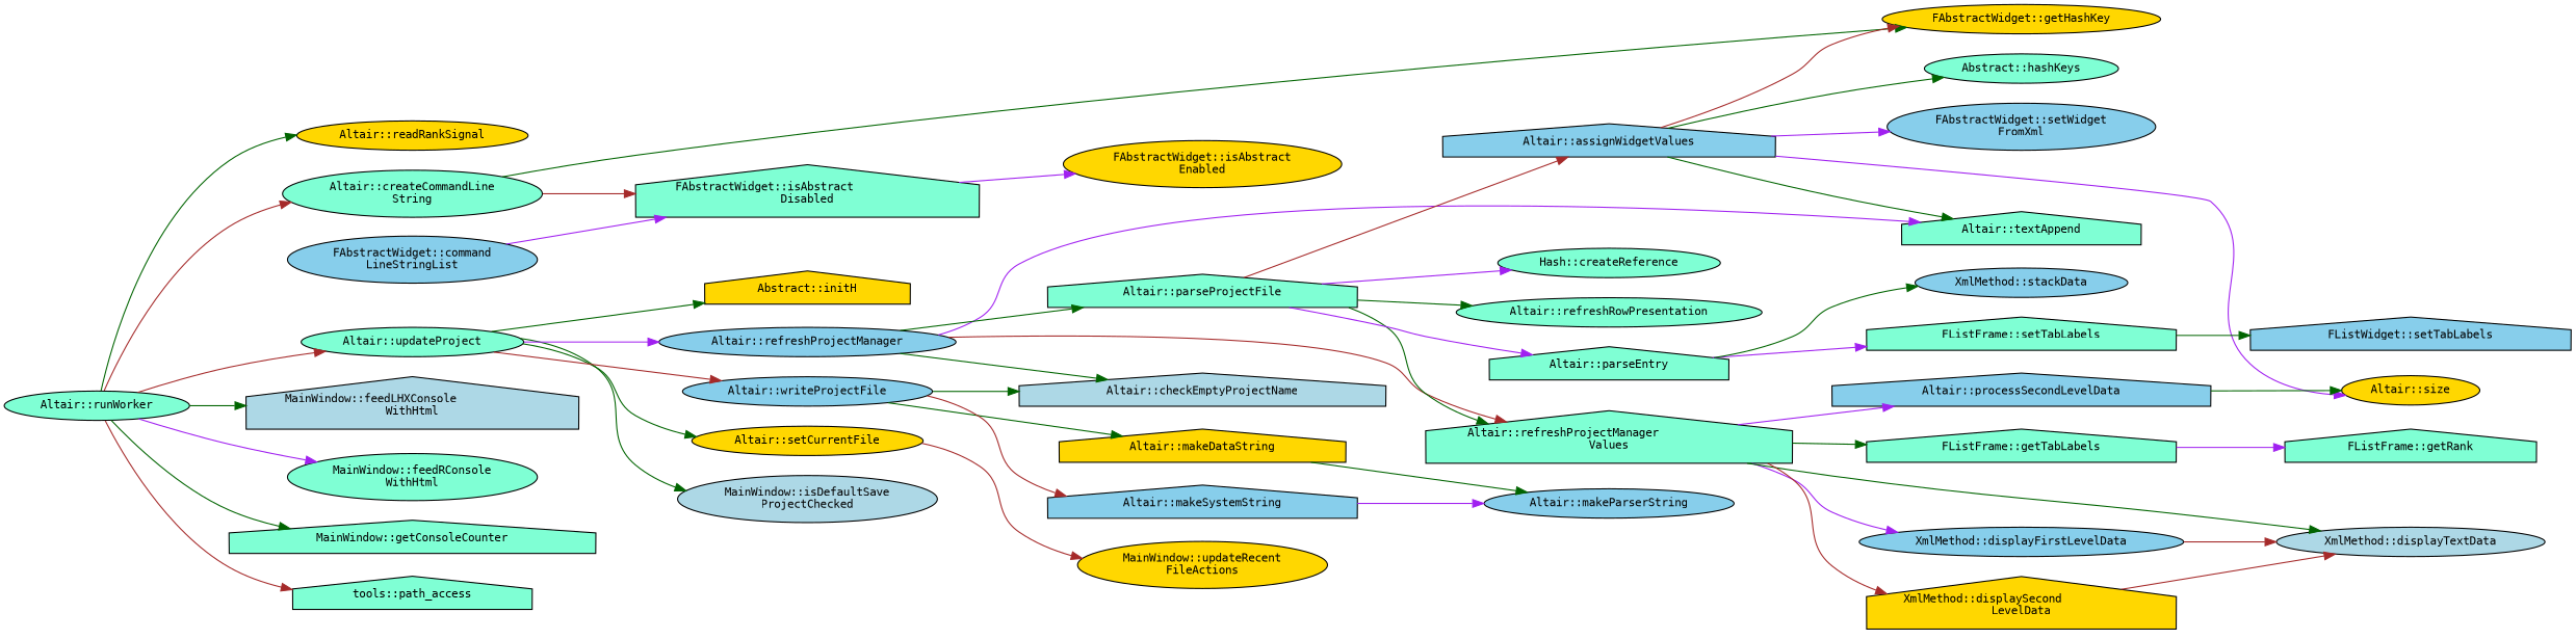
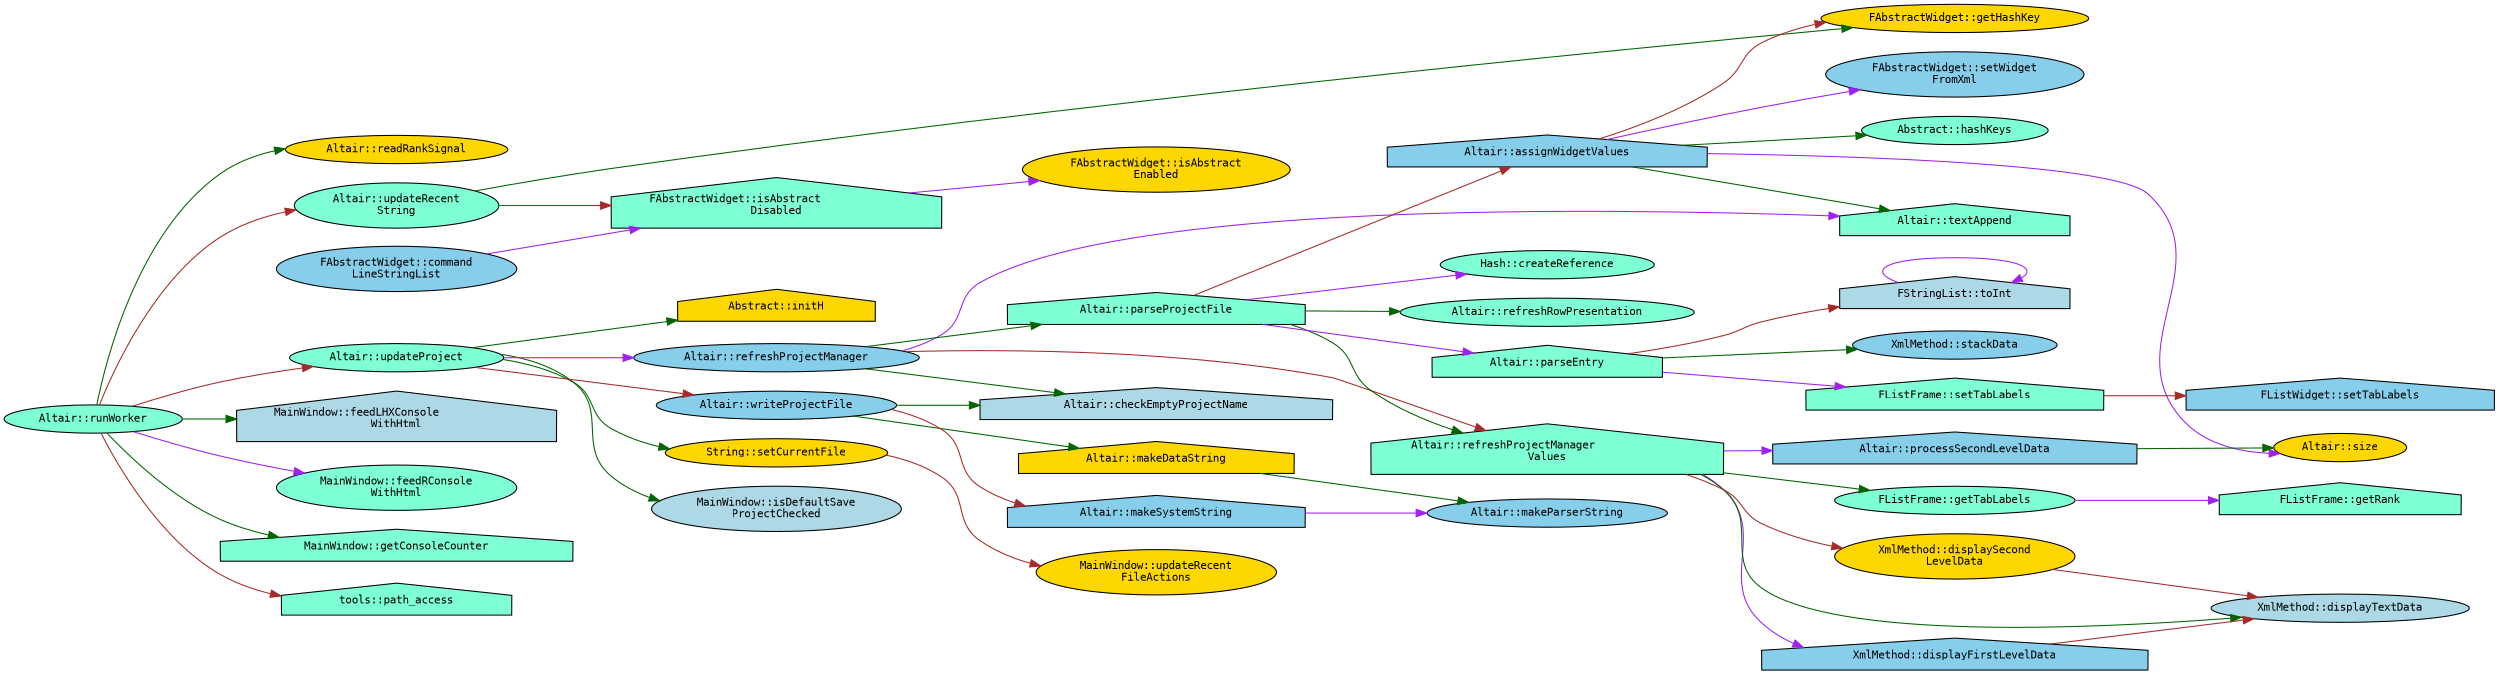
  digraph {
    fontname="DejaVu Sans Mono"
    rankdir=LR
    node [color=black fillcolor=aquamarine fontname="DejaVu Sans Mono" fontsize=10 shape=ellipse style=filled]
    edge [color=darkgreen fontname="DejaVu Sans Mono" fontsize=10 labelfontname=Helvetica labelfontsize=10 style=solid]
    n1 [fontcolor=black height=0.2 label="Altair::runWorker" width=0.4]
-   n2 [height=0.2 label="Altair::createCommandLine\lString" width=0.4]
+   n2 [height=0.2 label="Altair::updateRecent\lString" width=0.4]
    n3 [fillcolor=lightblue height=0.2 label="MainWindow::feedLHXConsole\lWithHtml" shape=house width=0.4]
    n4 [height=0.2 label="MainWindow::feedRConsole\lWithHtml" width=0.4]
    n5 [height=0.2 label="MainWindow::getConsoleCounter" shape=house width=0.4]
    n6 [height=0.2 label="tools::path_access" shape=house width=0.4]
    n7 [fillcolor=gold height=0.2 label="Altair::readRankSignal" width=0.4]
    n8 [height=0.2 label="Altair::updateProject" width=0.4]
    n9 [fillcolor=gold height=0.2 label="FAbstractWidget::getHashKey" width=0.4]
    n10 [height=0.2 label="FAbstractWidget::isAbstract\lDisabled" shape=house width=0.4]
    n11 [height=0.2 label="Altair::textAppend" shape=house width=0.4]
-   n12 [fillcolor=gold height=0.2 label="Altair::setCurrentFile" width=0.4]
+   n12 [fillcolor=gold height=0.2 label="String::setCurrentFile" width=0.4]
    n13 [fillcolor=lightblue height=0.2 label="MainWindow::isDefaultSave\lProjectChecked" width=0.4]
    n14 [fillcolor=skyblue height=0.2 label="Altair::writeProjectFile" width=0.4]
    n15 [fillcolor=gold height=0.2 label="Abstract::initH" shape=house width=0.4]
    n16 [fillcolor=skyblue height=0.2 label="Altair::refreshProjectManager" width=0.4]
    n17 [fillcolor=skyblue height=0.2 label="FAbstractWidget::command\lLineStringList" width=0.4]
    n18 [fillcolor=gold height=0.2 label="FAbstractWidget::isAbstract\lEnabled" width=0.4]
    n19 [fillcolor=gold height=0.2 label="MainWindow::updateRecent\lFileActions" width=0.4]
    n20 [fillcolor=lightblue height=0.2 label="Altair::checkEmptyProjectName" shape=house width=0.4]
    n21 [fillcolor=gold height=0.2 label="Altair::makeDataString" shape=house width=0.4]
    n22 [fillcolor=skyblue height=0.2 label="Altair::makeSystemString" shape=house width=0.4]
    n23 [height=0.2 label="Altair::parseProjectFile" shape=house width=0.4]
    n24 [height=0.2 label="Altair::refreshProjectManager\lValues" shape=house width=0.4]
    n25 [fillcolor=skyblue height=0.2 label="Altair::makeParserString" width=0.4]
    n26 [fillcolor=skyblue height=0.2 label="Altair::assignWidgetValues" shape=house width=0.4]
    n27 [height=0.2 label="Hash::createReference" width=0.4]
    n28 [height=0.2 label="Altair::parseEntry" shape=house width=0.4]
    n29 [height=0.2 label="Altair::refreshRowPresentation" width=0.4]
-   n30 [fillcolor=skyblue height=0.2 label="XmlMethod::displayFirstLevelData" width=0.4]
+   n30 [fillcolor=skyblue height=0.2 label="XmlMethod::displayFirstLevelData" shape=house width=0.4]
    n31 [fillcolor=lightblue height=0.2 label="XmlMethod::displayTextData" width=0.4]
-   n32 [fillcolor=gold height=0.2 label="XmlMethod::displaySecond\lLevelData" shape=house width=0.4]
-   n33 [height=0.2 label="FListFrame::getTabLabels" shape=house width=0.4]
+   n32 [fillcolor=gold height=0.2 label="XmlMethod::displaySecond\lLevelData" width=0.4]
+   n33 [height=0.2 label="FListFrame::getTabLabels" width=0.4]
    n34 [fillcolor=skyblue height=0.2 label="Altair::processSecondLevelData" shape=house width=0.4]
    n35 [height=0.2 label="Abstract::hashKeys" width=0.4]
    n36 [fillcolor=skyblue height=0.2 label="FAbstractWidget::setWidget\lFromXml" width=0.4]
    n37 [fillcolor=gold height=0.2 label="Altair::size" width=0.4]
    n38 [height=0.2 label="FListFrame::setTabLabels" shape=house width=0.4]
    n39 [fillcolor=skyblue height=0.2 label="XmlMethod::stackData" width=0.4]
+   n40 [fillcolor=lightblue height=0.2 label="FStringList::toInt" shape=house width=0.4]
    n41 [fillcolor=skyblue height=0.2 label="FListWidget::setTabLabels" shape=house width=0.4]
    n42 [height=0.2 label="FListFrame::getRank" shape=house width=0.4]
    n1 -> n2 [color=brown]
    n1 -> n3
    n1 -> n4 [color=purple]
    n1 -> n5
    n1 -> n6 [color=brown]
    n1 -> n7
    n1 -> n8 [color=brown]
    n2 -> n9
    n2 -> n10 [color=brown]
    n8 -> n12
    n8 -> n13
    n8 -> n14 [color=brown]
    n8 -> n15
    n8 -> n16 [color=purple]
    n10 -> n18 [color=purple]
    n12 -> n19 [color=brown]
    n14 -> n20
    n14 -> n21
    n14 -> n22 [color=brown]
    n16 -> n11 [color=purple]
    n16 -> n20
    n16 -> n23
    n16 -> n24 [color=brown]
    n17 -> n10 [color=purple]
    n21 -> n25
    n22 -> n25 [color=purple]
    n23 -> n24
    n23 -> n26 [color=brown]
    n23 -> n27 [color=purple]
    n23 -> n28 [color=purple]
    n23 -> n29
    n24 -> n30 [color=purple]
    n24 -> n31
    n24 -> n32 [color=brown]
    n24 -> n33
    n24 -> n34 [color=purple]
    n26 -> n9 [color=brown]
    n26 -> n11
    n26 -> n35
    n26 -> n36 [color=purple]
    n26 -> n37 [color=purple]
    n28 -> n38 [color=purple]
    n28 -> n39
+   n28 -> n40 [color=brown]
    n30 -> n31 [color=brown]
    n32 -> n31 [color=brown]
    n33 -> n42 [color=purple]
    n34 -> n37
-   n38 -> n41
+   n38 -> n41 [color=brown]
+   n40 -> n40 [color=purple]
  }
